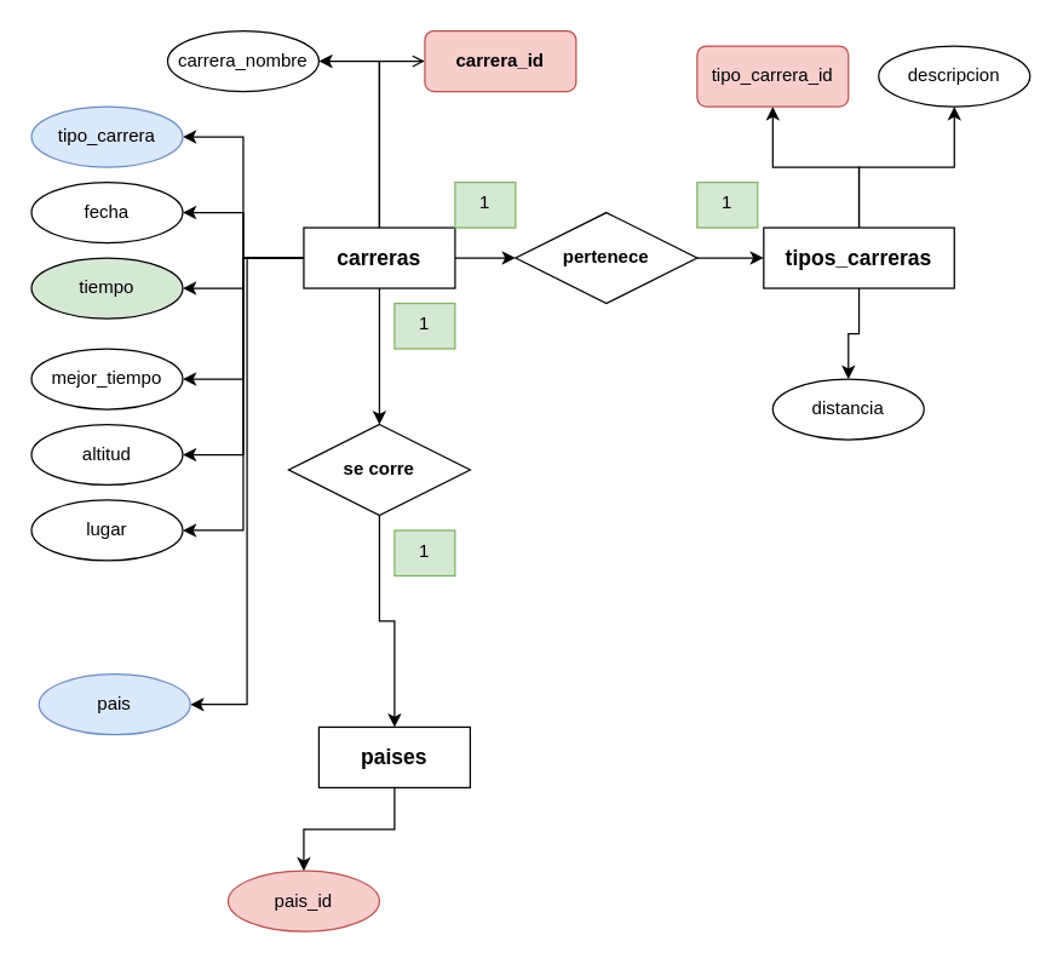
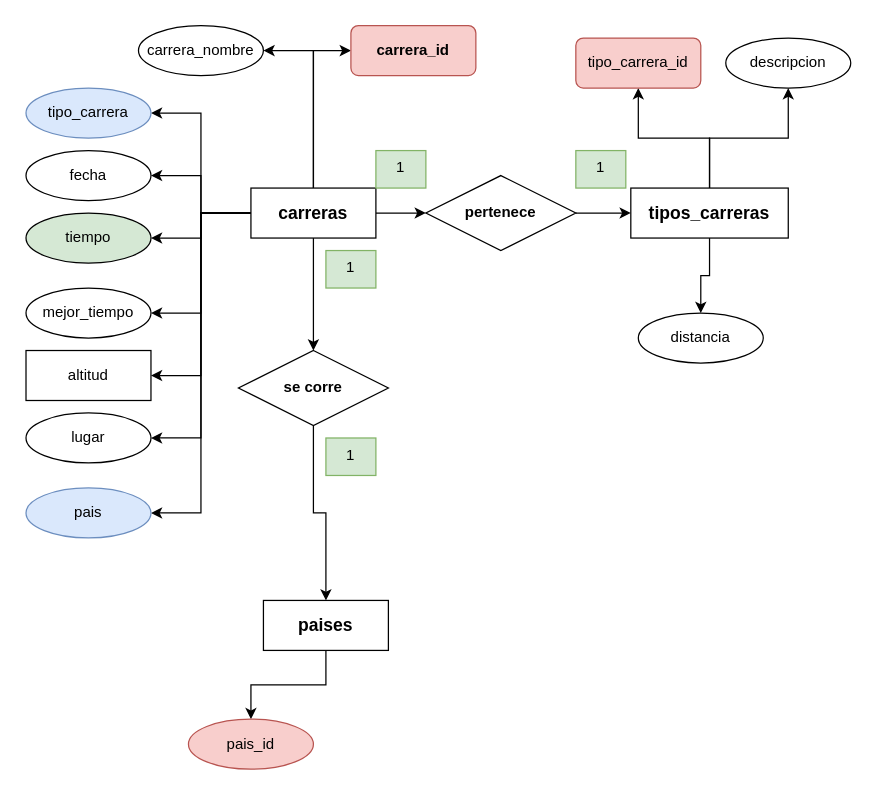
  <mxCell id="0" />
  <mxCell id="1" parent="0" />
- <mxCell id="2" value="" style="edgeStyle=orthogonalEdgeStyle;rounded=0;orthogonalLoop=1;jettySize=auto;html=1;entryX=0;entryY=0.5;entryDx=0;entryDy=0;endArrow=open;" edge="1" parent="1" source="13" target="20"><mxGeometry relative="1" as="geometry" /></mxCell>
+ <mxCell id="2" value="" style="edgeStyle=orthogonalEdgeStyle;rounded=0;orthogonalLoop=1;jettySize=auto;html=1;entryX=0;entryY=0.5;entryDx=0;entryDy=0;" edge="1" parent="1" source="13" target="20"><mxGeometry relative="1" as="geometry" /></mxCell>
  <mxCell id="3" style="edgeStyle=orthogonalEdgeStyle;rounded=0;orthogonalLoop=1;jettySize=auto;html=1;entryX=1;entryY=0.5;entryDx=0;entryDy=0;" edge="1" parent="1" source="13" target="21"><mxGeometry relative="1" as="geometry" /></mxCell>
  <mxCell id="4" value="" style="edgeStyle=orthogonalEdgeStyle;rounded=0;orthogonalLoop=1;jettySize=auto;html=1;" edge="1" parent="1" source="13" target="23"><mxGeometry relative="1" as="geometry" /></mxCell>
  <mxCell id="5" style="edgeStyle=orthogonalEdgeStyle;rounded=0;orthogonalLoop=1;jettySize=auto;html=1;entryX=1;entryY=0.5;entryDx=0;entryDy=0;" edge="1" parent="1" source="13" target="24"><mxGeometry relative="1" as="geometry" /></mxCell>
  <mxCell id="6" style="edgeStyle=orthogonalEdgeStyle;rounded=0;orthogonalLoop=1;jettySize=auto;html=1;entryX=1;entryY=0.5;entryDx=0;entryDy=0;" edge="1" parent="1" source="13" target="25"><mxGeometry relative="1" as="geometry" /></mxCell>
  <mxCell id="7" style="edgeStyle=orthogonalEdgeStyle;rounded=0;orthogonalLoop=1;jettySize=auto;html=1;entryX=1;entryY=0.5;entryDx=0;entryDy=0;" edge="1" parent="1" source="13" target="26"><mxGeometry relative="1" as="geometry" /></mxCell>
  <mxCell id="8" style="edgeStyle=orthogonalEdgeStyle;rounded=0;orthogonalLoop=1;jettySize=auto;html=1;entryX=1;entryY=0.5;entryDx=0;entryDy=0;" edge="1" parent="1" source="13" target="27"><mxGeometry relative="1" as="geometry" /></mxCell>
  <mxCell id="9" style="edgeStyle=orthogonalEdgeStyle;rounded=0;orthogonalLoop=1;jettySize=auto;html=1;entryX=1;entryY=0.5;entryDx=0;entryDy=0;" edge="1" parent="1" source="13" target="28"><mxGeometry relative="1" as="geometry" /></mxCell>
  <mxCell id="10" style="edgeStyle=orthogonalEdgeStyle;rounded=0;orthogonalLoop=1;jettySize=auto;html=1;entryX=1;entryY=0.5;entryDx=0;entryDy=0;" edge="1" parent="1" source="13" target="29"><mxGeometry relative="1" as="geometry" /></mxCell>
  <mxCell id="11" style="edgeStyle=orthogonalEdgeStyle;rounded=0;orthogonalLoop=1;jettySize=auto;html=1;entryX=1;entryY=0.5;entryDx=0;entryDy=0;" edge="1" parent="1" source="13" target="30"><mxGeometry relative="1" as="geometry" /></mxCell>
  <mxCell id="12" style="edgeStyle=orthogonalEdgeStyle;rounded=0;orthogonalLoop=1;jettySize=auto;html=1;entryX=0.5;entryY=0;entryDx=0;entryDy=0;" edge="1" parent="1" source="13" target="35"><mxGeometry relative="1" as="geometry" /></mxCell>
  <mxCell id="13" value="&lt;font style=&quot;font-size: 14px;&quot;&gt;carreras&lt;/font&gt;" style="whiteSpace=wrap;html=1;align=center;fontStyle=1;strokeWidth=1;" vertex="1" parent="1"><mxGeometry x="200" y="150" width="100" height="40" as="geometry" /></mxCell>
  <mxCell id="14" style="edgeStyle=orthogonalEdgeStyle;rounded=0;orthogonalLoop=1;jettySize=auto;html=1;entryX=0.5;entryY=1;entryDx=0;entryDy=0;" edge="1" parent="1" source="17" target="31"><mxGeometry relative="1" as="geometry" /></mxCell>
  <mxCell id="15" style="edgeStyle=orthogonalEdgeStyle;rounded=0;orthogonalLoop=1;jettySize=auto;html=1;" edge="1" parent="1" source="17" target="32"><mxGeometry relative="1" as="geometry" /></mxCell>
  <mxCell id="16" style="edgeStyle=orthogonalEdgeStyle;rounded=0;orthogonalLoop=1;jettySize=auto;html=1;" edge="1" parent="1" source="17" target="33"><mxGeometry relative="1" as="geometry" /></mxCell>
  <mxCell id="17" value="&lt;font style=&quot;font-size: 14px;&quot;&gt;tipos_carreras&lt;/font&gt;" style="whiteSpace=wrap;html=1;align=center;fontStyle=1;strokeWidth=1;" vertex="1" parent="1"><mxGeometry x="504" y="150" width="126" height="40" as="geometry" /></mxCell>
  <mxCell id="18" style="edgeStyle=orthogonalEdgeStyle;rounded=0;orthogonalLoop=1;jettySize=auto;html=1;entryX=0.5;entryY=0;entryDx=0;entryDy=0;" edge="1" parent="1" source="19" target="40"><mxGeometry relative="1" as="geometry" /></mxCell>
  <mxCell id="19" value="&lt;font style=&quot;font-size: 14px;&quot;&gt;paises&lt;/font&gt;" style="whiteSpace=wrap;html=1;align=center;fontStyle=1;strokeWidth=1;" vertex="1" parent="1"><mxGeometry x="210" y="480" width="100" height="40" as="geometry" /></mxCell>
  <mxCell id="20" value="&lt;b&gt;carrera_id&lt;/b&gt;" style="whiteSpace=wrap;html=1;align=center;fillColor=#f8cecc;strokeColor=#b85450;rounded=1;" vertex="1" parent="1"><mxGeometry x="280" y="20" width="100" height="40" as="geometry" /></mxCell>
  <mxCell id="21" value="carrera_nombre" style="ellipse;whiteSpace=wrap;html=1;align=center;" vertex="1" parent="1"><mxGeometry x="110" y="20" width="100" height="40" as="geometry" /></mxCell>
  <mxCell id="22" value="" style="edgeStyle=orthogonalEdgeStyle;rounded=0;orthogonalLoop=1;jettySize=auto;html=1;" edge="1" parent="1" source="23" target="17"><mxGeometry relative="1" as="geometry" /></mxCell>
  <mxCell id="23" value="&lt;b&gt;pertenece&lt;/b&gt;" style="shape=rhombus;perimeter=rhombusPerimeter;whiteSpace=wrap;html=1;align=center;" vertex="1" parent="1"><mxGeometry x="340" y="140" width="120" height="60" as="geometry" /></mxCell>
  <mxCell id="24" value="tipo_carrera" style="ellipse;whiteSpace=wrap;html=1;align=center;fillColor=#dae8fc;strokeColor=#6c8ebf;" vertex="1" parent="1"><mxGeometry x="20" y="70" width="100" height="40" as="geometry" /></mxCell>
  <mxCell id="25" value="fecha" style="ellipse;whiteSpace=wrap;html=1;align=center;" vertex="1" parent="1"><mxGeometry x="20" y="120" width="100" height="40" as="geometry" /></mxCell>
  <mxCell id="26" value="tiempo" style="ellipse;whiteSpace=wrap;html=1;align=center;fillColor=#d5e8d4;" vertex="1" parent="1"><mxGeometry x="20" y="170" width="100" height="40" as="geometry" /></mxCell>
  <mxCell id="27" value="mejor_tiempo" style="ellipse;whiteSpace=wrap;html=1;align=center;" vertex="1" parent="1"><mxGeometry x="20" y="230" width="100" height="40" as="geometry" /></mxCell>
- <mxCell id="28" value="altitud" style="ellipse;whiteSpace=wrap;html=1;align=center;" vertex="1" parent="1"><mxGeometry x="20" y="280" width="100" height="40" as="geometry" /></mxCell>
+ <mxCell id="28" value="altitud" style="whiteSpace=wrap;html=1;align=center;rounded=0;" vertex="1" parent="1"><mxGeometry x="20" y="280" width="100" height="40" as="geometry" /></mxCell>
  <mxCell id="29" value="lugar" style="ellipse;whiteSpace=wrap;html=1;align=center;" vertex="1" parent="1"><mxGeometry x="20" y="330" width="100" height="40" as="geometry" /></mxCell>
- <mxCell id="30" value="pais" style="ellipse;whiteSpace=wrap;html=1;align=center;fillColor=#dae8fc;strokeColor=#6c8ebf;" vertex="1" parent="1"><mxGeometry x="25" y="445" width="100" height="40" as="geometry" /></mxCell>
+ <mxCell id="30" value="pais" style="ellipse;whiteSpace=wrap;html=1;align=center;fillColor=#dae8fc;strokeColor=#6c8ebf;" vertex="1" parent="1"><mxGeometry x="20" y="390" width="100" height="40" as="geometry" /></mxCell>
  <mxCell id="31" value="tipo_carrera_id" style="whiteSpace=wrap;html=1;align=center;fillColor=#f8cecc;strokeColor=#b85450;rounded=1;" vertex="1" parent="1"><mxGeometry x="460" y="30" width="100" height="40" as="geometry" /></mxCell>
  <mxCell id="32" value="descripcion" style="ellipse;whiteSpace=wrap;html=1;align=center;" vertex="1" parent="1"><mxGeometry x="580" y="30" width="100" height="40" as="geometry" /></mxCell>
  <mxCell id="33" value="distancia" style="ellipse;whiteSpace=wrap;html=1;align=center;" vertex="1" parent="1"><mxGeometry x="510" y="250" width="100" height="40" as="geometry" /></mxCell>
  <mxCell id="34" style="edgeStyle=orthogonalEdgeStyle;rounded=0;orthogonalLoop=1;jettySize=auto;html=1;" edge="1" parent="1" source="35" target="19"><mxGeometry relative="1" as="geometry" /></mxCell>
  <mxCell id="35" value="&lt;b&gt;se corre&lt;/b&gt;" style="shape=rhombus;perimeter=rhombusPerimeter;whiteSpace=wrap;html=1;align=center;" vertex="1" parent="1"><mxGeometry x="190" y="280" width="120" height="60" as="geometry" /></mxCell>
  <mxCell id="36" value="1" style="text;strokeColor=#82b366;fillColor=#d5e8d4;spacingLeft=4;spacingRight=4;overflow=hidden;rotatable=0;points=[[0,0.5],[1,0.5]];portConstraint=eastwest;fontSize=12;whiteSpace=wrap;html=1;align=center;" vertex="1" parent="1"><mxGeometry x="300" y="120" width="40" height="30" as="geometry" /></mxCell>
  <mxCell id="37" value="1" style="text;strokeColor=#82b366;fillColor=#d5e8d4;spacingLeft=4;spacingRight=4;overflow=hidden;rotatable=0;points=[[0,0.5],[1,0.5]];portConstraint=eastwest;fontSize=12;whiteSpace=wrap;html=1;align=center;" vertex="1" parent="1"><mxGeometry x="460" y="120" width="40" height="30" as="geometry" /></mxCell>
  <mxCell id="38" value="1" style="text;strokeColor=#82b366;fillColor=#d5e8d4;spacingLeft=4;spacingRight=4;overflow=hidden;rotatable=0;points=[[0,0.5],[1,0.5]];portConstraint=eastwest;fontSize=12;whiteSpace=wrap;html=1;align=center;" vertex="1" parent="1"><mxGeometry x="260" y="350" width="40" height="30" as="geometry" /></mxCell>
  <mxCell id="39" value="1" style="text;strokeColor=#82b366;fillColor=#d5e8d4;spacingLeft=4;spacingRight=4;overflow=hidden;rotatable=0;points=[[0,0.5],[1,0.5]];portConstraint=eastwest;fontSize=12;whiteSpace=wrap;html=1;align=center;" vertex="1" parent="1"><mxGeometry x="260" y="200" width="40" height="30" as="geometry" /></mxCell>
  <mxCell id="40" value="pais_id" style="ellipse;whiteSpace=wrap;html=1;align=center;fillColor=#f8cecc;strokeColor=#b85450;" vertex="1" parent="1"><mxGeometry x="150" y="575" width="100" height="40" as="geometry" /></mxCell>
